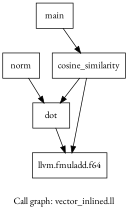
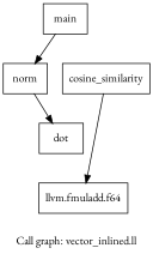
  digraph {
    fontname="EB Garamond"
    label="Call graph: vector_inlined.ll"
    node [fontname="EB Garamond" shape=record]
    edge [fontname="EB Garamond"]
    n1 [label="{cosine_similarity}"]
    n2 [label="{dot}"]
    n3 [label="{llvm.fmuladd.f64}"]
    n4 [label="{norm}"]
    n5 [label="{main}"]
-   n1 -> n2
    n1 -> n3
-   n2 -> n3
    n4 -> n2
-   n5 -> n1
+   n5 -> n4
  }
